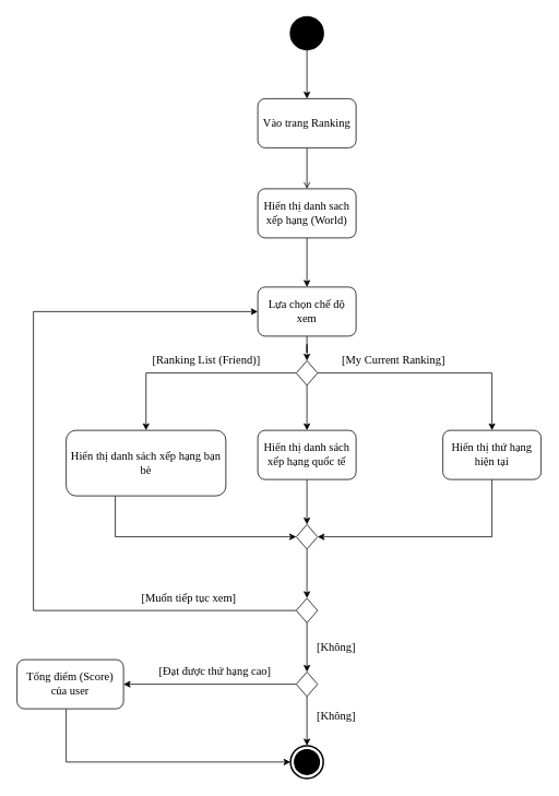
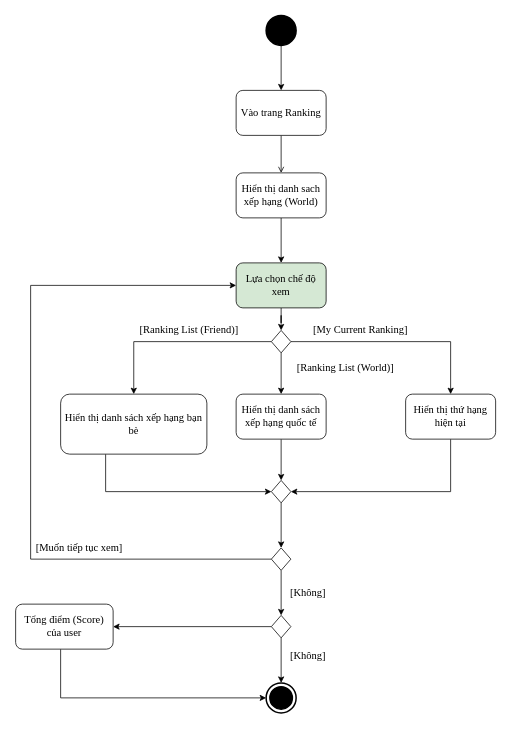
  <mxCell id="0" />
  <mxCell id="1" parent="0" />
  <mxCell id="2" style="edgeStyle=orthogonalEdgeStyle;rounded=0;orthogonalLoop=1;jettySize=auto;html=1;entryX=0.5;entryY=0;entryDx=0;entryDy=0;fontFamily=Verdana;fontSize=14;" edge="1" parent="1" source="3" target="5"><mxGeometry relative="1" as="geometry" /></mxCell>
  <mxCell id="3" value="" style="shape=ellipse;html=1;fillColor=#000000;strokeWidth=2;verticalLabelPosition=bottom;verticalAlignment=top;perimeter=ellipsePerimeter;fontFamily=Verdana;fontSize=14;" vertex="1" parent="1"><mxGeometry x="354" y="20" width="40" height="40" as="geometry" /></mxCell>
  <mxCell id="4" style="edgeStyle=orthogonalEdgeStyle;rounded=0;orthogonalLoop=1;jettySize=auto;html=1;entryX=0.5;entryY=0;entryDx=0;entryDy=0;fontFamily=Verdana;fontSize=14;endArrow=open;" edge="1" parent="1" source="5" target="7"><mxGeometry relative="1" as="geometry" /></mxCell>
  <mxCell id="5" value="Vào trang Ranking" style="rounded=1;whiteSpace=wrap;html=1;fontFamily=Verdana;fontSize=14;" vertex="1" parent="1"><mxGeometry x="314" y="120" width="120" height="60" as="geometry" /></mxCell>
  <mxCell id="6" style="edgeStyle=orthogonalEdgeStyle;rounded=0;orthogonalLoop=1;jettySize=auto;html=1;fontFamily=Verdana;fontSize=14;" edge="1" parent="1" source="7" target="9"><mxGeometry relative="1" as="geometry" /></mxCell>
  <mxCell id="7" value="Hiển thị danh sach xếp hạng (World)" style="rounded=1;whiteSpace=wrap;html=1;fontFamily=Verdana;fontSize=14;" vertex="1" parent="1"><mxGeometry x="314" y="230" width="120" height="60" as="geometry" /></mxCell>
  <mxCell id="8" style="edgeStyle=orthogonalEdgeStyle;rounded=0;orthogonalLoop=1;jettySize=auto;html=1;entryX=0.5;entryY=0;entryDx=0;entryDy=0;fontFamily=Verdana;fontSize=14;" edge="1" parent="1" source="9" target="13"><mxGeometry relative="1" as="geometry" /></mxCell>
- <mxCell id="9" value="Lựa chọn chế độ xem" style="rounded=1;whiteSpace=wrap;html=1;fontFamily=Verdana;fontSize=14;" vertex="1" parent="1"><mxGeometry x="314" y="350" width="120" height="60" as="geometry" /></mxCell>
+ <mxCell id="9" value="Lựa chọn chế độ xem" style="rounded=1;whiteSpace=wrap;html=1;fontFamily=Verdana;fontSize=14;fillColor=#d5e8d4;" vertex="1" parent="1"><mxGeometry x="314" y="350" width="120" height="60" as="geometry" /></mxCell>
  <mxCell id="10" style="edgeStyle=orthogonalEdgeStyle;rounded=0;orthogonalLoop=1;jettySize=auto;html=1;entryX=0.5;entryY=0;entryDx=0;entryDy=0;fontFamily=Verdana;fontSize=14;" edge="1" parent="1" source="13" target="15"><mxGeometry relative="1" as="geometry" /></mxCell>
  <mxCell id="11" style="edgeStyle=orthogonalEdgeStyle;rounded=0;orthogonalLoop=1;jettySize=auto;html=1;entryX=0.5;entryY=0;entryDx=0;entryDy=0;fontFamily=Verdana;fontSize=14;" edge="1" parent="1" source="13" target="17"><mxGeometry relative="1" as="geometry" /></mxCell>
  <mxCell id="12" style="edgeStyle=orthogonalEdgeStyle;rounded=0;orthogonalLoop=1;jettySize=auto;html=1;entryX=0.5;entryY=0;entryDx=0;entryDy=0;fontFamily=Verdana;fontSize=14;" edge="1" parent="1" source="13" target="19"><mxGeometry relative="1" as="geometry" /></mxCell>
  <mxCell id="13" value="" style="rhombus;whiteSpace=wrap;html=1;fontFamily=Verdana;fontSize=14;" vertex="1" parent="1"><mxGeometry x="361" y="440" width="26" height="30" as="geometry" /></mxCell>
  <mxCell id="14" style="edgeStyle=orthogonalEdgeStyle;rounded=0;orthogonalLoop=1;jettySize=auto;html=1;entryX=0.5;entryY=0;entryDx=0;entryDy=0;fontFamily=Verdana;fontSize=14;" edge="1" parent="1" source="15" target="21"><mxGeometry relative="1" as="geometry" /></mxCell>
  <mxCell id="15" value="Hiển thị danh sách xếp hạng quốc tế" style="rounded=1;whiteSpace=wrap;html=1;fontFamily=Verdana;fontSize=14;" vertex="1" parent="1"><mxGeometry x="314" y="525" width="120" height="60" as="geometry" /></mxCell>
  <mxCell id="16" style="edgeStyle=orthogonalEdgeStyle;rounded=0;orthogonalLoop=1;jettySize=auto;html=1;entryX=0;entryY=0.5;entryDx=0;entryDy=0;fontFamily=Verdana;fontSize=14;" edge="1" parent="1" source="17" target="21"><mxGeometry relative="1" as="geometry"><Array as="points"><mxPoint x="140" y="655" /></Array></mxGeometry></mxCell>
  <mxCell id="17" value="Hiển thị danh sách xếp hạng bạn bè" style="rounded=1;whiteSpace=wrap;html=1;fontFamily=Verdana;fontSize=14;" vertex="1" parent="1"><mxGeometry x="80" y="525" width="195" height="80" as="geometry" /></mxCell>
  <mxCell id="18" style="edgeStyle=orthogonalEdgeStyle;rounded=0;orthogonalLoop=1;jettySize=auto;html=1;entryX=1;entryY=0.5;entryDx=0;entryDy=0;fontFamily=Verdana;fontSize=14;" edge="1" parent="1" source="19" target="21"><mxGeometry relative="1" as="geometry"><Array as="points"><mxPoint x="600" y="655" /></Array></mxGeometry></mxCell>
  <mxCell id="19" value="Hiển thị thứ hạng hiện tại" style="rounded=1;whiteSpace=wrap;html=1;fontFamily=Verdana;fontSize=14;" vertex="1" parent="1"><mxGeometry x="540" y="525" width="120" height="60" as="geometry" /></mxCell>
  <mxCell id="20" style="edgeStyle=orthogonalEdgeStyle;rounded=0;orthogonalLoop=1;jettySize=auto;html=1;entryX=0.5;entryY=0;entryDx=0;entryDy=0;fontFamily=Verdana;fontSize=14;" edge="1" parent="1" source="21" target="24"><mxGeometry relative="1" as="geometry" /></mxCell>
  <mxCell id="21" value="" style="rhombus;whiteSpace=wrap;html=1;fontFamily=Verdana;fontSize=14;" vertex="1" parent="1"><mxGeometry x="361" y="640" width="26" height="30" as="geometry" /></mxCell>
  <mxCell id="22" style="edgeStyle=orthogonalEdgeStyle;rounded=0;orthogonalLoop=1;jettySize=auto;html=1;entryX=0.5;entryY=0;entryDx=0;entryDy=0;fontFamily=Verdana;fontSize=14;" edge="1" parent="1" source="24" target="27"><mxGeometry relative="1" as="geometry" /></mxCell>
  <mxCell id="23" style="edgeStyle=orthogonalEdgeStyle;rounded=0;orthogonalLoop=1;jettySize=auto;html=1;entryX=0;entryY=0.5;entryDx=0;entryDy=0;fontFamily=Verdana;fontSize=14;" edge="1" parent="1" source="24" target="9"><mxGeometry relative="1" as="geometry"><Array as="points"><mxPoint x="40" y="745" /><mxPoint x="40" y="380" /></Array></mxGeometry></mxCell>
  <mxCell id="24" value="" style="rhombus;whiteSpace=wrap;html=1;fontFamily=Verdana;fontSize=14;" vertex="1" parent="1"><mxGeometry x="361" y="730" width="26" height="30" as="geometry" /></mxCell>
  <mxCell id="25" style="edgeStyle=orthogonalEdgeStyle;rounded=0;orthogonalLoop=1;jettySize=auto;html=1;fontFamily=Verdana;fontSize=14;" edge="1" parent="1" source="27" target="28"><mxGeometry relative="1" as="geometry" /></mxCell>
  <mxCell id="26" style="edgeStyle=orthogonalEdgeStyle;rounded=0;orthogonalLoop=1;jettySize=auto;html=1;fontFamily=Verdana;fontSize=14;" edge="1" parent="1" source="27" target="35"><mxGeometry relative="1" as="geometry" /></mxCell>
  <mxCell id="27" value="" style="rhombus;whiteSpace=wrap;html=1;fontFamily=Verdana;fontSize=14;" vertex="1" parent="1"><mxGeometry x="361" y="820" width="26" height="30" as="geometry" /></mxCell>
  <mxCell id="28" value="" style="html=1;shape=mxgraph.sysml.actFinal;strokeWidth=2;verticalLabelPosition=bottom;verticalAlignment=top;fontFamily=Verdana;fontSize=14;" vertex="1" parent="1"><mxGeometry x="354" y="910" width="40" height="40" as="geometry" /></mxCell>
+ <mxCell id="29" value="[Ranking List (World)]" style="text;html=1;strokeColor=none;fillColor=none;align=center;verticalAlign=middle;whiteSpace=wrap;rounded=0;fontFamily=Verdana;fontSize=14;" vertex="1" parent="1"><mxGeometry x="380" y="480" width="160" height="20" as="geometry" /></mxCell>
  <mxCell id="30" value="[My Current Ranking]" style="text;html=1;strokeColor=none;fillColor=none;align=center;verticalAlign=middle;whiteSpace=wrap;rounded=0;fontFamily=Verdana;fontSize=14;" vertex="1" parent="1"><mxGeometry x="400" y="430" width="160" height="20" as="geometry" /></mxCell>
  <mxCell id="31" value="[Ranking List (Friend)]" style="text;html=1;strokeColor=none;fillColor=none;align=center;verticalAlign=middle;whiteSpace=wrap;rounded=0;fontFamily=Verdana;fontSize=14;" vertex="1" parent="1"><mxGeometry x="170" y="430" width="163" height="20" as="geometry" /></mxCell>
- <mxCell id="32" value="[Muốn tiếp tục xem]" style="text;html=1;strokeColor=none;fillColor=none;align=center;verticalAlign=middle;whiteSpace=wrap;rounded=0;fontFamily=Verdana;fontSize=14;" vertex="1" parent="1"><mxGeometry x="150" y="720" width="160" height="20" as="geometry" /></mxCell>
+ <mxCell id="32" value="[Muốn tiếp tục xem]" style="text;html=1;strokeColor=none;fillColor=none;align=center;verticalAlign=middle;whiteSpace=wrap;rounded=0;fontFamily=Verdana;fontSize=14;" vertex="1" parent="1"><mxGeometry x="25" y="720" width="160" height="20" as="geometry" /></mxCell>
  <mxCell id="33" value="[Không]" style="text;html=1;strokeColor=none;fillColor=none;align=center;verticalAlign=middle;whiteSpace=wrap;rounded=0;fontFamily=Verdana;fontSize=14;" vertex="1" parent="1"><mxGeometry x="380" y="780" width="60" height="20" as="geometry" /></mxCell>
  <mxCell id="34" style="edgeStyle=orthogonalEdgeStyle;rounded=0;orthogonalLoop=1;jettySize=auto;html=1;entryX=0;entryY=0.5;entryDx=0;entryDy=0;entryPerimeter=0;fontFamily=Verdana;fontSize=14;" edge="1" parent="1" source="35" target="28"><mxGeometry relative="1" as="geometry"><Array as="points"><mxPoint x="80" y="930" /></Array></mxGeometry></mxCell>
  <mxCell id="35" value="Tổng điểm (Score) của user" style="rounded=1;whiteSpace=wrap;html=1;fontFamily=Verdana;fontSize=14;" vertex="1" parent="1"><mxGeometry x="20" y="805" width="130" height="60" as="geometry" /></mxCell>
- <mxCell id="36" value="[Đạt được thứ hạng cao]" style="text;html=1;strokeColor=none;fillColor=none;align=center;verticalAlign=middle;whiteSpace=wrap;rounded=0;fontFamily=Verdana;fontSize=14;" vertex="1" parent="1"><mxGeometry x="170" y="810" width="184" height="20" as="geometry" /></mxCell>
  <mxCell id="37" value="[Không]" style="text;html=1;strokeColor=none;fillColor=none;align=center;verticalAlign=middle;whiteSpace=wrap;rounded=0;fontFamily=Verdana;fontSize=14;" vertex="1" parent="1"><mxGeometry x="380" y="865" width="60" height="20" as="geometry" /></mxCell>
